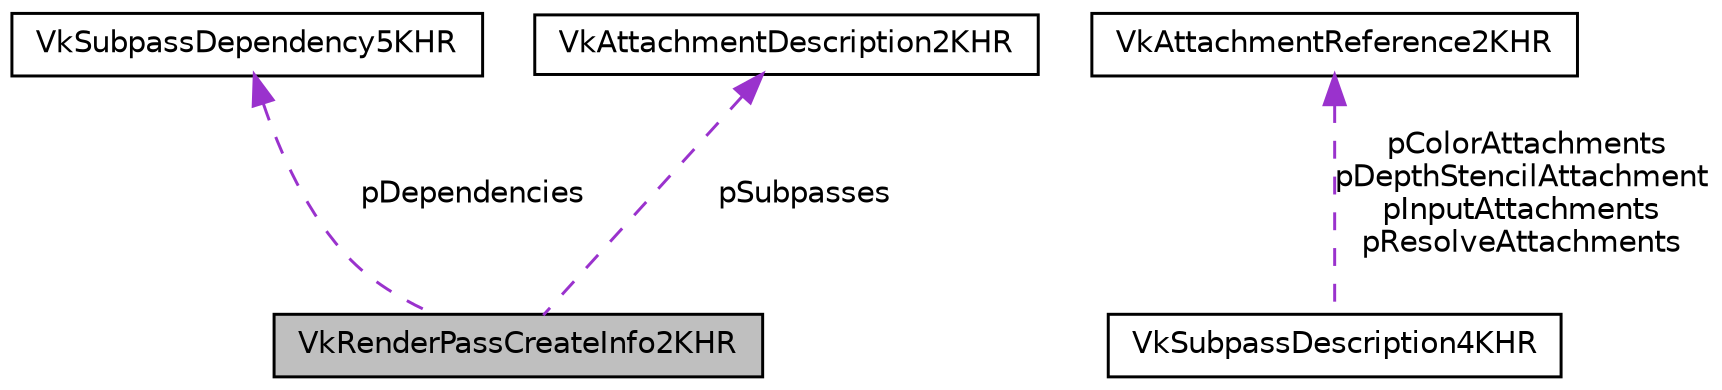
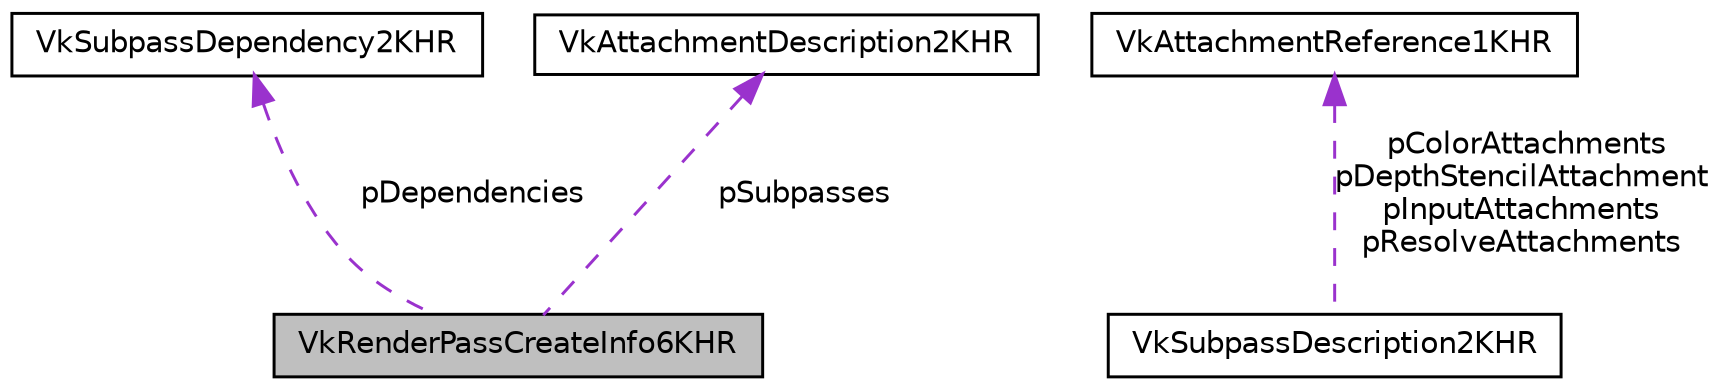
  digraph {
    node [color=black fillcolor=white fontname=Helvetica fontsize=10 shape=record style=filled]
    edge [color=darkorchid3 dir=back fontname=Helvetica fontsize=10 labelfontname=Helvetica labelfontsize=10 style=dashed]
-   n1 [fillcolor=grey75 fontcolor=black height=0.2 label=VkRenderPassCreateInfo2KHR width=0.4]
-   n2 [height=0.2 label=VkSubpassDependency5KHR width=0.4]
-   n3 [height=0.2 label=VkSubpassDescription4KHR width=0.4]
-   n4 [height=0.2 label=VkAttachmentReference2KHR width=0.4]
+   n1 [fillcolor=grey75 fontcolor=black height=0.2 label=VkRenderPassCreateInfo6KHR width=0.4]
+   n2 [height=0.2 label=VkSubpassDependency2KHR width=0.4]
+   n3 [height=0.2 label=VkSubpassDescription2KHR width=0.4]
+   n4 [height=0.2 label=VkAttachmentReference1KHR width=0.4]
    n5 [height=0.2 label=VkAttachmentDescription2KHR width=0.4]
    n2 -> n1 [label=" pDependencies"]
    n4 -> n3 [label=" pColorAttachments\npDepthStencilAttachment\npInputAttachments\npResolveAttachments"]
    n5 -> n1 [label=" pSubpasses"]
  }
